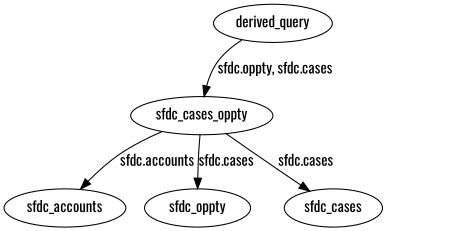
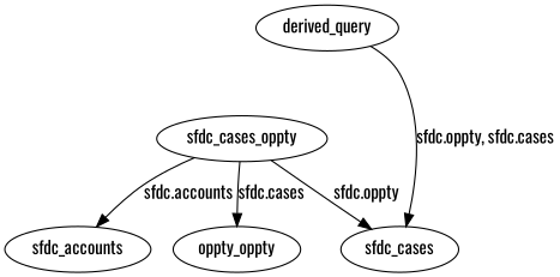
  digraph {
    fontname=Oswald
    node [fontname=Oswald]
    edge [fontname=Oswald]
    n1 [label=derived_query]
    n2 [label=sfdc_cases_oppty]
    n3 [label=sfdc_accounts]
-   n4 [label=sfdc_oppty]
+   n4 [label=oppty_oppty]
    n5 [label=sfdc_cases]
-   n1 -> n2 [label="sfdc.oppty, sfdc.cases"]
+   n1 -> n5 [label="sfdc.oppty, sfdc.cases"]
    n2 -> n3 [label="sfdc.accounts"]
    n2 -> n4 [label="sfdc.cases"]
-   n2 -> n5 [label="sfdc.cases"]
+   n2 -> n5 [label="sfdc.oppty"]
  }
